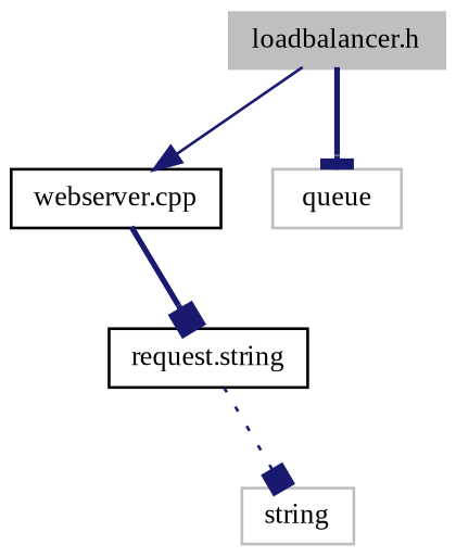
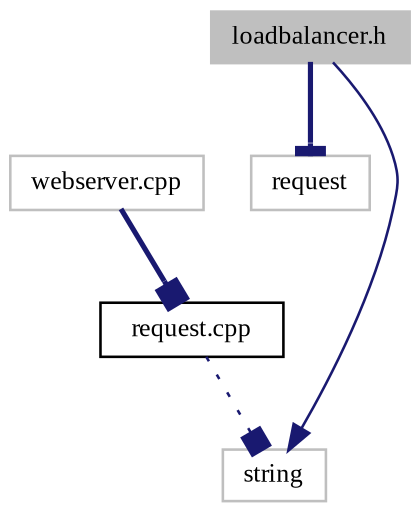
  digraph {
    fontname="Liberation Serif"
    node [color=grey75 fillcolor=white fontname="Liberation Serif" fontsize=10 shape=record style=filled]
    edge [arrowhead=box color=midnightblue fontname="Liberation Serif" fontsize=10 labelfontname=Helvetica labelfontsize=10 style=bold]
    n1 [fillcolor=grey75 fontcolor=black height=0.2 label="loadbalancer.h" width=0.4]
-   n2 [color=black height=0.2 label="webserver.cpp" width=0.4]
-   n3 [height=0.2 label=queue width=0.4]
-   n4 [color=black height=0.2 label="request.string" width=0.4]
+   n2 [height=0.2 label="webserver.cpp" width=0.4]
+   n3 [height=0.2 label=request width=0.4]
+   n4 [color=black height=0.2 label="request.cpp" width=0.4]
    n5 [height=0.2 label=string width=0.4]
-   n1 -> n2 [arrowhead=normal style=solid]
+   n1 -> n5 [arrowhead=normal style=solid]
    n1 -> n3 [arrowhead=tee]
    n2 -> n4
    n4 -> n5 [style=dotted]
  }
